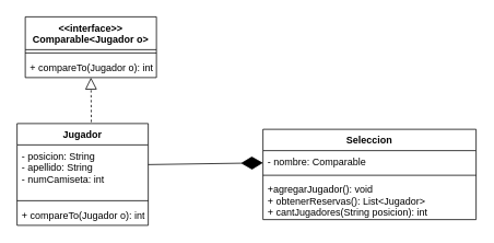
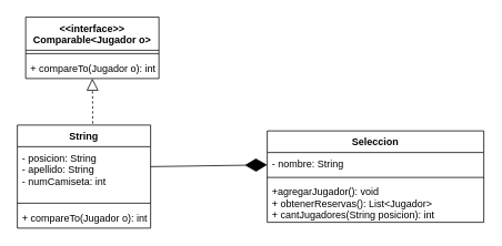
  <mxCell id="0" />
  <mxCell id="1" parent="0" />
  <mxCell id="2" value="Seleccion" style="swimlane;fontStyle=1;align=center;verticalAlign=top;childLayout=stackLayout;horizontal=1;startSize=26;horizontalStack=0;resizeParent=1;resizeParentMax=0;resizeLast=0;collapsible=1;marginBottom=0;" vertex="1" parent="1"><mxGeometry x="320" y="157" width="260" height="110" as="geometry" /></mxCell>
- <mxCell id="3" value="- nombre: Comparable" style="text;strokeColor=none;fillColor=none;align=left;verticalAlign=top;spacingLeft=4;spacingRight=4;overflow=hidden;rotatable=0;points=[[0,0.5],[1,0.5]];portConstraint=eastwest;" vertex="1" parent="2"><mxGeometry y="26" width="260" height="26" as="geometry" /></mxCell>
+ <mxCell id="3" value="- nombre: String" style="text;strokeColor=none;fillColor=none;align=left;verticalAlign=top;spacingLeft=4;spacingRight=4;overflow=hidden;rotatable=0;points=[[0,0.5],[1,0.5]];portConstraint=eastwest;" vertex="1" parent="2"><mxGeometry y="26" width="260" height="26" as="geometry" /></mxCell>
  <mxCell id="4" value="" style="line;strokeWidth=1;fillColor=none;align=left;verticalAlign=middle;spacingTop=-1;spacingLeft=3;spacingRight=3;rotatable=0;labelPosition=right;points=[];portConstraint=eastwest;strokeColor=inherit;" vertex="1" parent="2"><mxGeometry y="52" width="260" height="8" as="geometry" /></mxCell>
  <mxCell id="5" value="+agregarJugador(): void&#10;+ obtenerReservas(): List&lt;Jugador&gt;&#10;+ cantJugadores(String posicion): int" style="text;strokeColor=none;fillColor=none;align=left;verticalAlign=top;spacingLeft=4;spacingRight=4;overflow=hidden;rotatable=0;points=[[0,0.5],[1,0.5]];portConstraint=eastwest;" vertex="1" parent="2"><mxGeometry y="60" width="260" height="50" as="geometry" /></mxCell>
- <mxCell id="6" value="Jugador" style="swimlane;fontStyle=1;align=center;verticalAlign=top;childLayout=stackLayout;horizontal=1;startSize=26;horizontalStack=0;resizeParent=1;resizeParentMax=0;resizeLast=0;collapsible=1;marginBottom=0;" vertex="1" parent="1"><mxGeometry x="20" y="150" width="160" height="124" as="geometry" /></mxCell>
+ <mxCell id="6" value="String" style="swimlane;fontStyle=1;align=center;verticalAlign=top;childLayout=stackLayout;horizontal=1;startSize=26;horizontalStack=0;resizeParent=1;resizeParentMax=0;resizeLast=0;collapsible=1;marginBottom=0;" vertex="1" parent="1"><mxGeometry x="20" y="150" width="160" height="124" as="geometry" /></mxCell>
  <mxCell id="7" value="- posicion: String&#10;- apellido: String&#10;- numCamiseta: int" style="text;strokeColor=none;fillColor=none;align=left;verticalAlign=top;spacingLeft=4;spacingRight=4;overflow=hidden;rotatable=0;points=[[0,0.5],[1,0.5]];portConstraint=eastwest;" vertex="1" parent="6"><mxGeometry y="26" width="160" height="64" as="geometry" /></mxCell>
  <mxCell id="8" value="" style="line;strokeWidth=1;fillColor=none;align=left;verticalAlign=middle;spacingTop=-1;spacingLeft=3;spacingRight=3;rotatable=0;labelPosition=right;points=[];portConstraint=eastwest;strokeColor=inherit;" vertex="1" parent="6"><mxGeometry y="90" width="160" height="8" as="geometry" /></mxCell>
  <mxCell id="9" value="+ compareTo(Jugador o): int" style="text;strokeColor=none;fillColor=none;align=left;verticalAlign=top;spacingLeft=4;spacingRight=4;overflow=hidden;rotatable=0;points=[[0,0.5],[1,0.5]];portConstraint=eastwest;" vertex="1" parent="6"><mxGeometry y="98" width="160" height="26" as="geometry" /></mxCell>
  <mxCell id="10" value="&lt;&lt;interface&gt;&gt;&#10;Comparable&lt;Jugador o&gt;" style="swimlane;fontStyle=1;align=center;verticalAlign=top;childLayout=stackLayout;horizontal=1;startSize=40;horizontalStack=0;resizeParent=1;resizeParentMax=0;resizeLast=0;collapsible=1;marginBottom=0;" vertex="1" parent="1"><mxGeometry x="30" y="20" width="160" height="74" as="geometry" /></mxCell>
  <mxCell id="11" value="" style="line;strokeWidth=1;fillColor=none;align=left;verticalAlign=middle;spacingTop=-1;spacingLeft=3;spacingRight=3;rotatable=0;labelPosition=right;points=[];portConstraint=eastwest;strokeColor=inherit;" vertex="1" parent="10"><mxGeometry y="40" width="160" height="8" as="geometry" /></mxCell>
  <mxCell id="12" value="+ compareTo(Jugador o): int" style="text;strokeColor=none;fillColor=none;align=left;verticalAlign=top;spacingLeft=4;spacingRight=4;overflow=hidden;rotatable=0;points=[[0,0.5],[1,0.5]];portConstraint=eastwest;" vertex="1" parent="10"><mxGeometry y="48" width="160" height="26" as="geometry" /></mxCell>
  <mxCell id="13" value="" style="endArrow=diamondThin;endFill=1;endSize=24;html=1;rounded=0;" edge="1" parent="1" target="3"><mxGeometry width="160" relative="1" as="geometry"><mxPoint x="180" y="200" as="sourcePoint" /><mxPoint x="190" y="50" as="targetPoint" /></mxGeometry></mxCell>
  <mxCell id="14" value="" style="endArrow=block;dashed=1;endFill=0;endSize=12;html=1;rounded=0;exitX=0.566;exitY=-0.014;exitDx=0;exitDy=0;exitPerimeter=0;" edge="1" parent="1" source="6" target="12"><mxGeometry width="160" relative="1" as="geometry"><mxPoint x="330" y="80" as="sourcePoint" /><mxPoint x="490" y="80" as="targetPoint" /></mxGeometry></mxCell>
